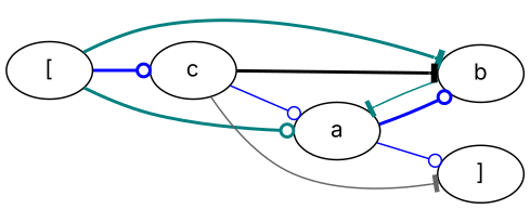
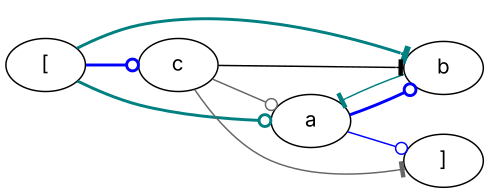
  digraph {
    fontname=Inter
    rankdir=LR
    node [fontname=Inter]
    edge [arrowhead=odot color=teal fontname=Inter style=solid]
    n1 [label="["]
    n2 [label=a]
    n3 [label=b]
    n4 [label=c]
    n5 [label="]"]
    n1 -> n2 [style=bold]
    n1 -> n3 [arrowhead=tee style=bold]
    n1 -> n4 [color=blue style=bold]
    n2 -> n3 [color=blue style=bold]
    n2 -> n5 [color=blue]
    n3 -> n2 [arrowhead=tee]
-   n4 -> n2 [color=blue]
-   n4 -> n3 [arrowhead=tee color=black style=bold]
+   n4 -> n2 [color=gray40]
+   n4 -> n3 [arrowhead=tee color=black]
    n4 -> n5 [arrowhead=tee color=gray40]
  }
